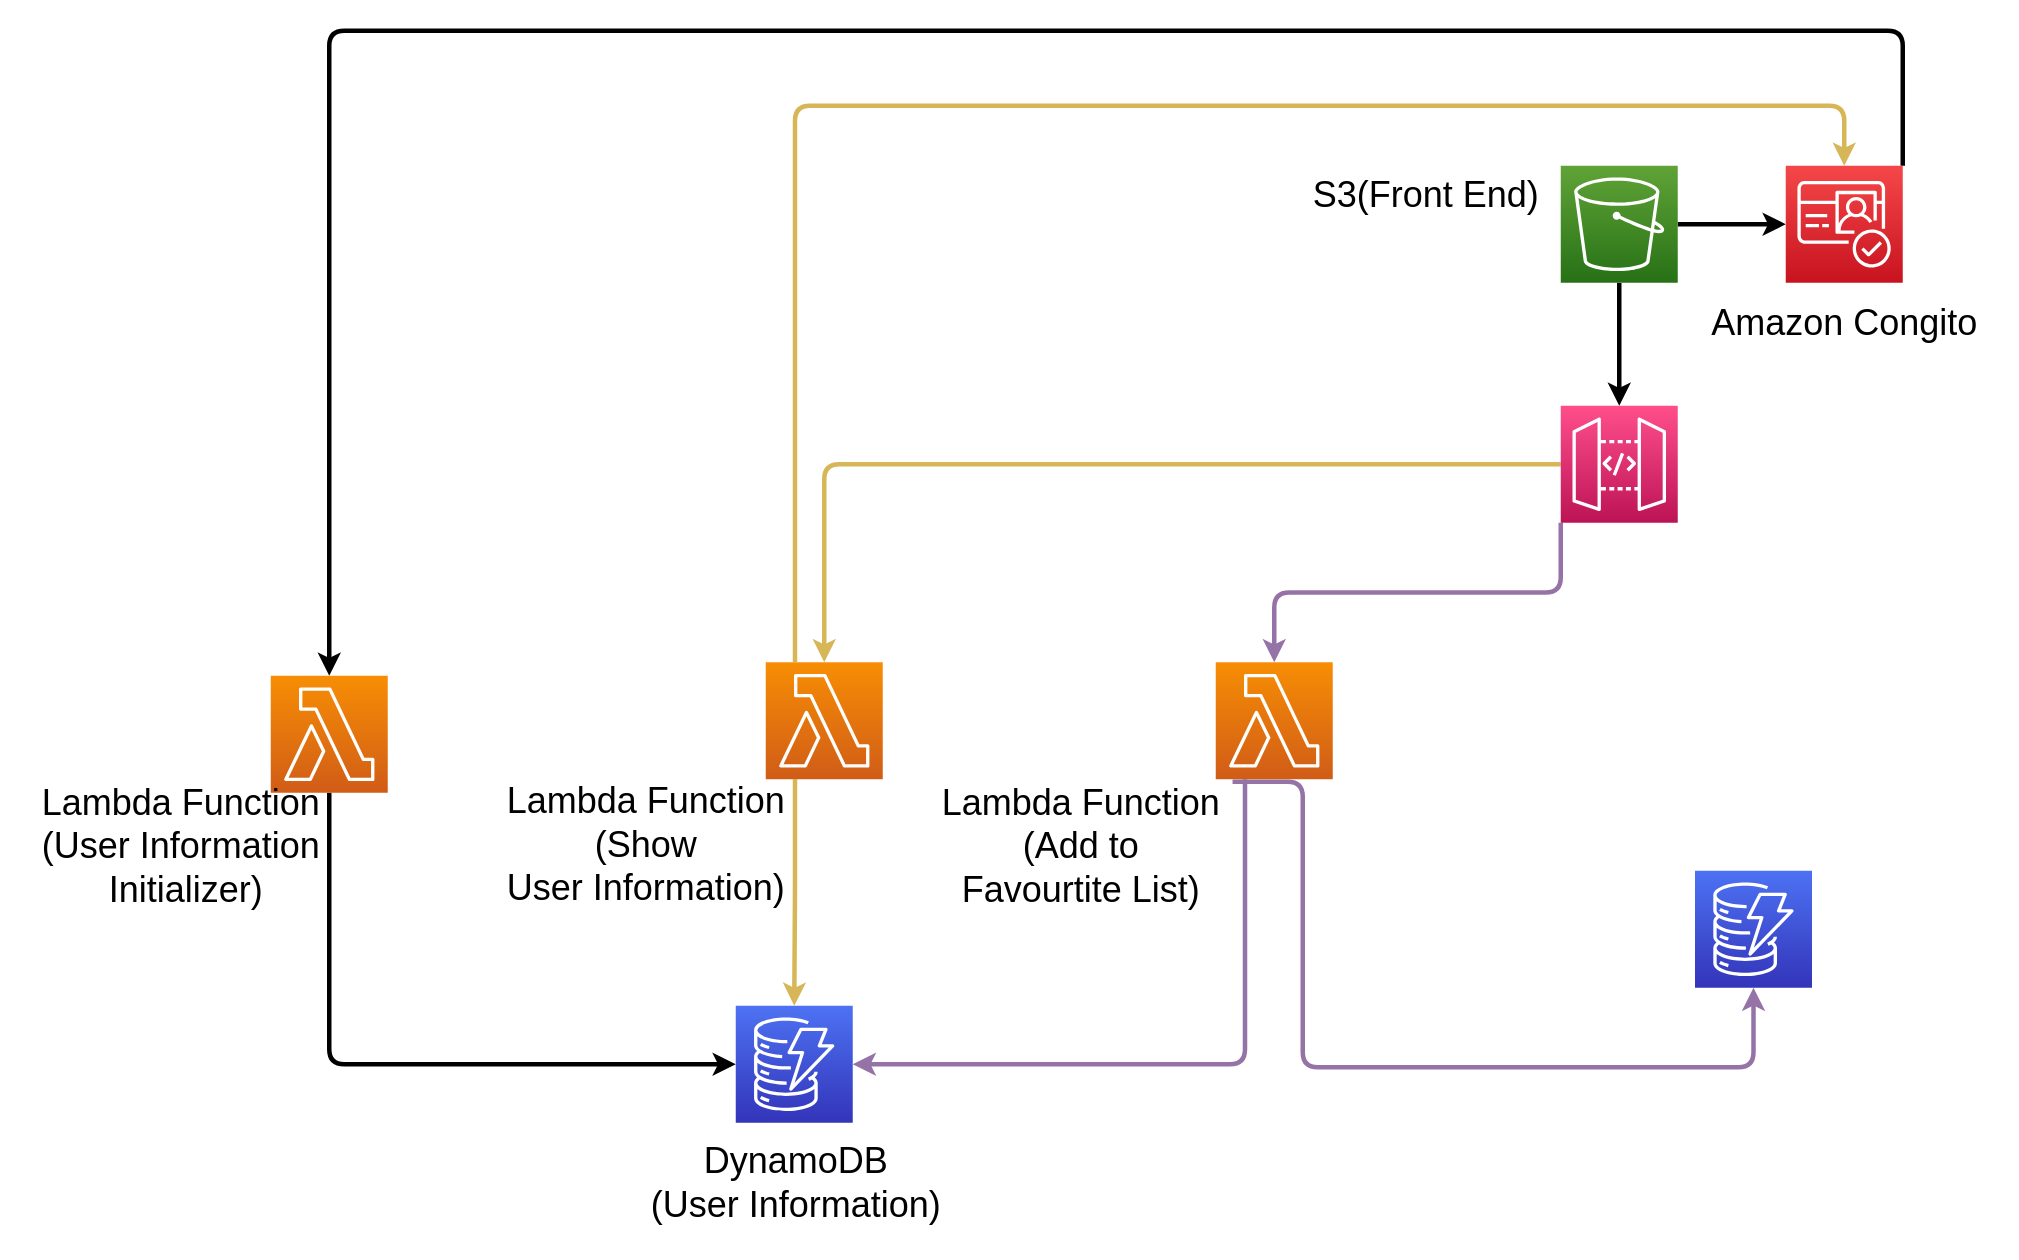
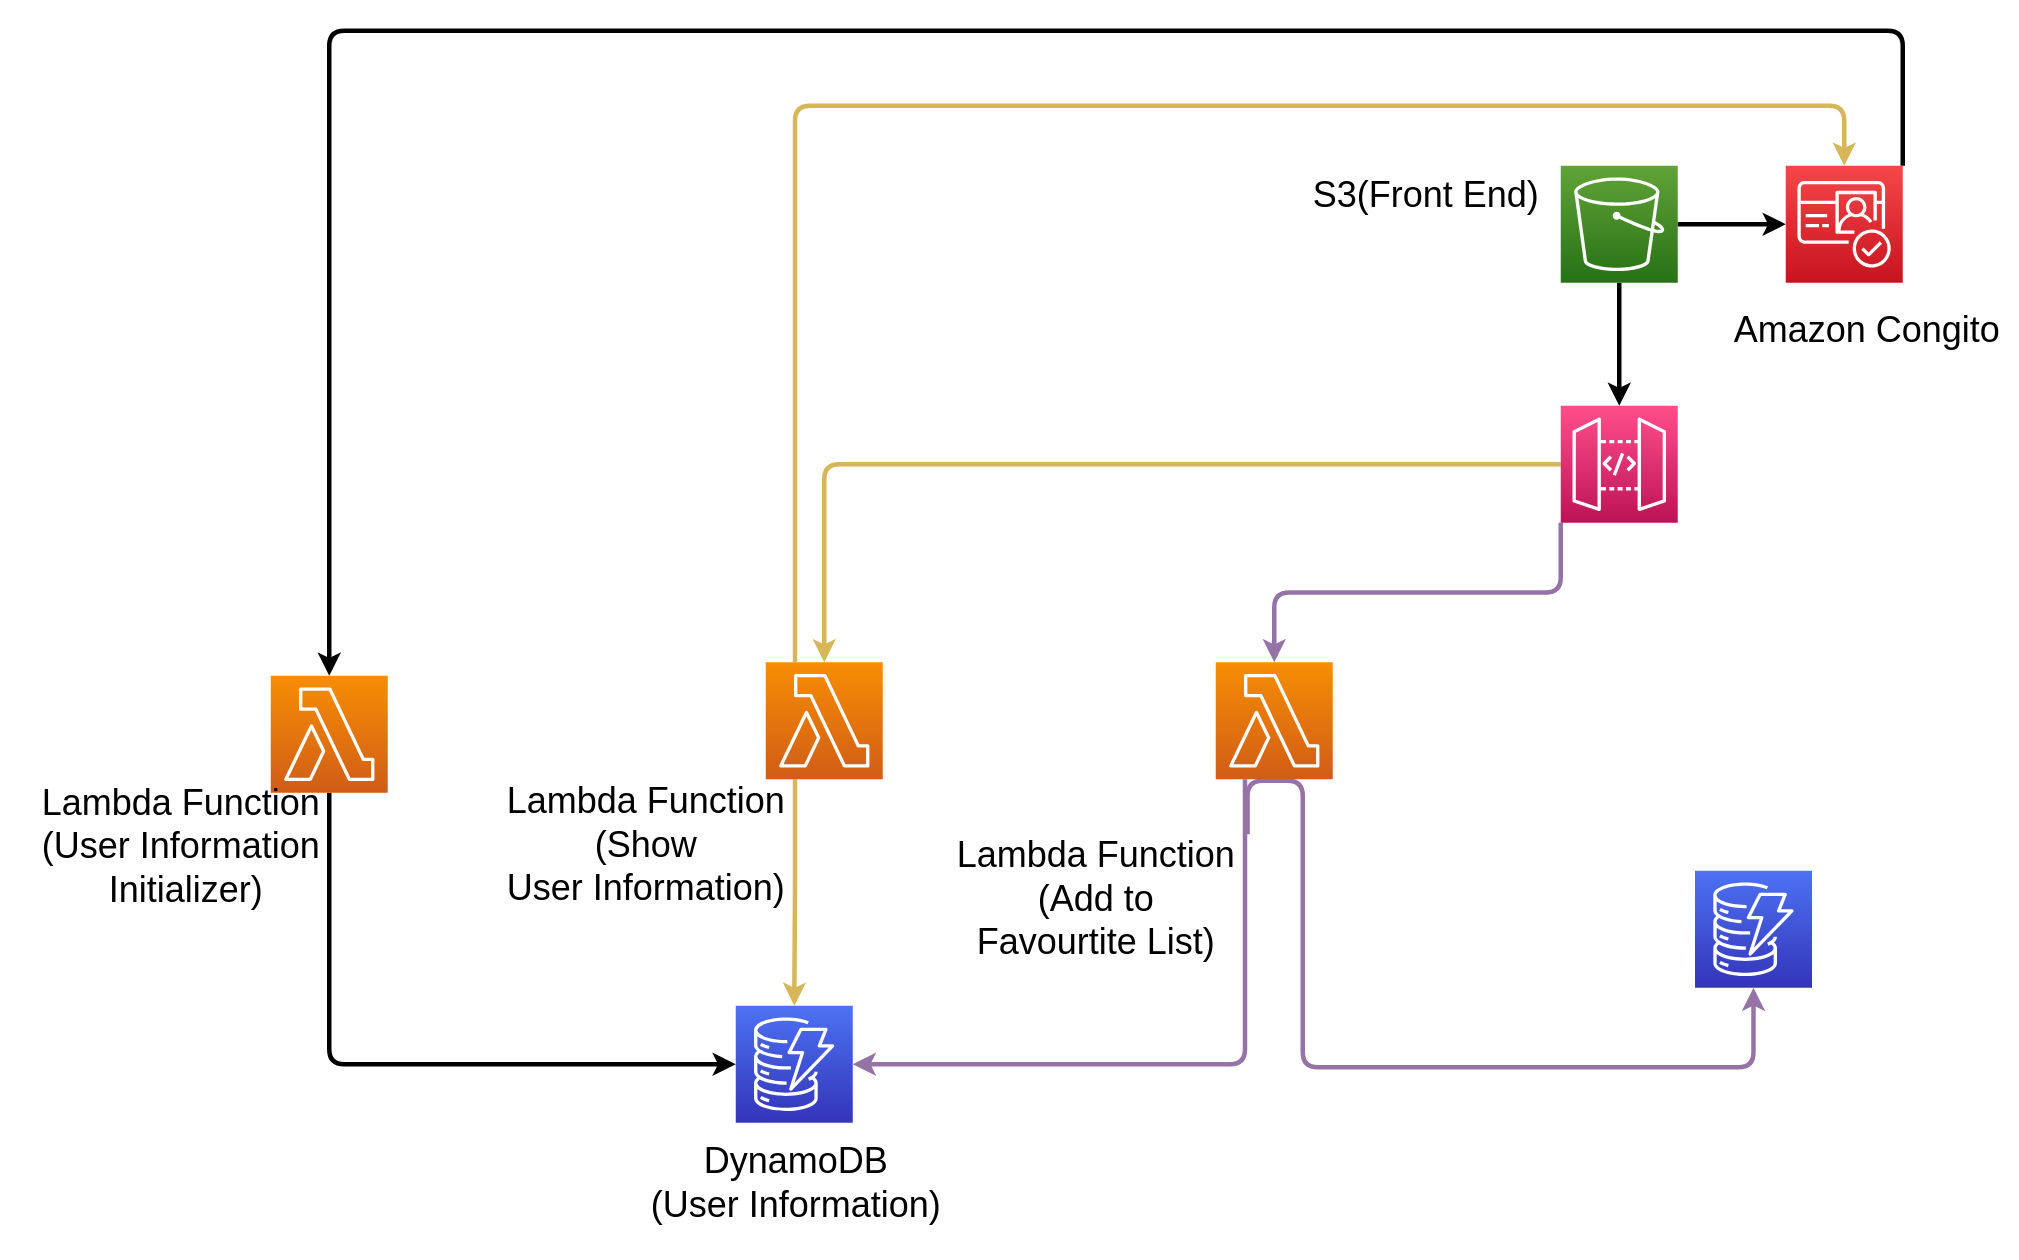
  <mxCell id="0" />
  <mxCell id="1" parent="0" />
  <mxCell id="2" style="edgeStyle=orthogonalEdgeStyle;rounded=1;orthogonalLoop=1;jettySize=auto;html=1;exitX=0.5;exitY=1;exitDx=0;exitDy=0;exitPerimeter=0;entryX=0.5;entryY=0;entryDx=0;entryDy=0;entryPerimeter=0;strokeWidth=3;" parent="1" source="4" target="9" edge="1"><mxGeometry relative="1" as="geometry" /></mxCell>
  <mxCell id="3" style="edgeStyle=orthogonalEdgeStyle;rounded=1;orthogonalLoop=1;jettySize=auto;html=1;exitX=1;exitY=0.5;exitDx=0;exitDy=0;exitPerimeter=0;strokeWidth=3;" parent="1" source="4" target="6" edge="1"><mxGeometry relative="1" as="geometry" /></mxCell>
  <mxCell id="4" value="" style="points=[[0,0,0],[0.25,0,0],[0.5,0,0],[0.75,0,0],[1,0,0],[0,1,0],[0.25,1,0],[0.5,1,0],[0.75,1,0],[1,1,0],[0,0.25,0],[0,0.5,0],[0,0.75,0],[1,0.25,0],[1,0.5,0],[1,0.75,0]];outlineConnect=0;fontColor=#232F3E;gradientColor=#60A337;gradientDirection=north;fillColor=#277116;strokeColor=#ffffff;dashed=0;verticalLabelPosition=bottom;verticalAlign=top;align=center;html=1;fontSize=12;fontStyle=0;aspect=fixed;shape=mxgraph.aws4.resourceIcon;resIcon=mxgraph.aws4.s3;rounded=1;strokeWidth=3;" parent="1" vertex="1"><mxGeometry x="1040" y="110" width="78" height="78" as="geometry" /></mxCell>
  <mxCell id="5" style="edgeStyle=orthogonalEdgeStyle;rounded=1;orthogonalLoop=1;jettySize=auto;html=1;exitX=1;exitY=0;exitDx=0;exitDy=0;exitPerimeter=0;strokeWidth=3;entryX=0.5;entryY=0;entryDx=0;entryDy=0;entryPerimeter=0;" parent="1" source="6" target="24" edge="1"><mxGeometry relative="1" as="geometry"><mxPoint x="250" y="460" as="targetPoint" /><Array as="points"><mxPoint x="1268" y="20" /><mxPoint x="219" y="20" /></Array></mxGeometry></mxCell>
  <mxCell id="6" value="" style="points=[[0,0,0],[0.25,0,0],[0.5,0,0],[0.75,0,0],[1,0,0],[0,1,0],[0.25,1,0],[0.5,1,0],[0.75,1,0],[1,1,0],[0,0.25,0],[0,0.5,0],[0,0.75,0],[1,0.25,0],[1,0.5,0],[1,0.75,0]];outlineConnect=0;fontColor=#232F3E;gradientColor=#F54749;gradientDirection=north;fillColor=#C7131F;strokeColor=#ffffff;dashed=0;verticalLabelPosition=bottom;verticalAlign=top;align=center;html=1;fontSize=12;fontStyle=0;aspect=fixed;shape=mxgraph.aws4.resourceIcon;resIcon=mxgraph.aws4.cognito;rounded=1;strokeWidth=3;" parent="1" vertex="1"><mxGeometry x="1190" y="110" width="78" height="78" as="geometry" /></mxCell>
  <mxCell id="7" style="edgeStyle=orthogonalEdgeStyle;rounded=1;orthogonalLoop=1;jettySize=auto;html=1;exitX=0;exitY=0.5;exitDx=0;exitDy=0;exitPerimeter=0;strokeWidth=3;fillColor=#fff2cc;strokeColor=#d6b656;" parent="1" source="9" target="12" edge="1"><mxGeometry relative="1" as="geometry" /></mxCell>
  <mxCell id="8" style="edgeStyle=orthogonalEdgeStyle;rounded=1;orthogonalLoop=1;jettySize=auto;html=1;exitX=0;exitY=1;exitDx=0;exitDy=0;exitPerimeter=0;entryX=0.5;entryY=0;entryDx=0;entryDy=0;entryPerimeter=0;strokeWidth=3;fillColor=#e1d5e7;strokeColor=#9673a6;" parent="1" source="9" target="16" edge="1"><mxGeometry relative="1" as="geometry" /></mxCell>
  <mxCell id="9" value="" style="points=[[0,0,0],[0.25,0,0],[0.5,0,0],[0.75,0,0],[1,0,0],[0,1,0],[0.25,1,0],[0.5,1,0],[0.75,1,0],[1,1,0],[0,0.25,0],[0,0.5,0],[0,0.75,0],[1,0.25,0],[1,0.5,0],[1,0.75,0]];outlineConnect=0;fontColor=#232F3E;gradientColor=#FF4F8B;gradientDirection=north;fillColor=#BC1356;strokeColor=#ffffff;dashed=0;verticalLabelPosition=bottom;verticalAlign=top;align=center;html=1;fontSize=12;fontStyle=0;aspect=fixed;shape=mxgraph.aws4.resourceIcon;resIcon=mxgraph.aws4.api_gateway;rounded=1;strokeWidth=3;" parent="1" vertex="1"><mxGeometry x="1040" y="270" width="78" height="78" as="geometry" /></mxCell>
  <mxCell id="10" style="edgeStyle=orthogonalEdgeStyle;rounded=1;orthogonalLoop=1;jettySize=auto;html=1;exitX=0.25;exitY=1;exitDx=0;exitDy=0;exitPerimeter=0;fillColor=#fff2cc;strokeColor=#d6b656;strokeWidth=3;" parent="1" source="12" target="21" edge="1"><mxGeometry relative="1" as="geometry" /></mxCell>
  <mxCell id="11" style="edgeStyle=orthogonalEdgeStyle;rounded=1;orthogonalLoop=1;jettySize=auto;html=1;exitX=0.25;exitY=0;exitDx=0;exitDy=0;exitPerimeter=0;entryX=0.5;entryY=0;entryDx=0;entryDy=0;entryPerimeter=0;strokeWidth=3;fillColor=#fff2cc;strokeColor=#d6b656;" parent="1" source="12" target="6" edge="1"><mxGeometry relative="1" as="geometry"><Array as="points"><mxPoint x="530" y="70" /><mxPoint x="1229" y="70" /></Array></mxGeometry></mxCell>
  <mxCell id="12" value="" style="points=[[0,0,0],[0.25,0,0],[0.5,0,0],[0.75,0,0],[1,0,0],[0,1,0],[0.25,1,0],[0.5,1,0],[0.75,1,0],[1,1,0],[0,0.25,0],[0,0.5,0],[0,0.75,0],[1,0.25,0],[1,0.5,0],[1,0.75,0]];outlineConnect=0;fontColor=#232F3E;gradientColor=#F78E04;gradientDirection=north;fillColor=#D05C17;strokeColor=#ffffff;dashed=0;verticalLabelPosition=bottom;verticalAlign=top;align=center;html=1;fontSize=12;fontStyle=0;aspect=fixed;shape=mxgraph.aws4.resourceIcon;resIcon=mxgraph.aws4.lambda;rounded=1;strokeWidth=3;" parent="1" vertex="1"><mxGeometry x="510" y="441" width="78" height="78" as="geometry" /></mxCell>
  <mxCell id="13" value="" style="points=[[0,0,0],[0.25,0,0],[0.5,0,0],[0.75,0,0],[1,0,0],[0,1,0],[0.25,1,0],[0.5,1,0],[0.75,1,0],[1,1,0],[0,0.25,0],[0,0.5,0],[0,0.75,0],[1,0.25,0],[1,0.5,0],[1,0.75,0]];outlineConnect=0;fontColor=#232F3E;gradientColor=#4D72F3;gradientDirection=north;fillColor=#3334B9;strokeColor=#ffffff;dashed=0;verticalLabelPosition=bottom;verticalAlign=top;align=center;html=1;fontSize=12;fontStyle=0;aspect=fixed;shape=mxgraph.aws4.resourceIcon;resIcon=mxgraph.aws4.dynamodb;rounded=1;strokeWidth=3;" parent="1" vertex="1"><mxGeometry x="1129.5" y="580" width="78" height="78" as="geometry" /></mxCell>
  <mxCell id="14" style="edgeStyle=orthogonalEdgeStyle;rounded=1;orthogonalLoop=1;jettySize=auto;html=1;exitX=1.006;exitY=0.019;exitDx=0;exitDy=0;exitPerimeter=0;entryX=0.5;entryY=1;entryDx=0;entryDy=0;entryPerimeter=0;strokeWidth=3;fillColor=#e1d5e7;strokeColor=#9673a6;" parent="1" source="19" target="13" edge="1"><mxGeometry relative="1" as="geometry"><Array as="points"><mxPoint x="868" y="520" /><mxPoint x="868" y="711" /><mxPoint x="1168" y="711" /></Array><mxPoint x="868.5" y="680" as="sourcePoint" /></mxGeometry></mxCell>
  <mxCell id="15" style="edgeStyle=orthogonalEdgeStyle;rounded=1;orthogonalLoop=1;jettySize=auto;html=1;exitX=0.25;exitY=1;exitDx=0;exitDy=0;exitPerimeter=0;entryX=1;entryY=0.5;entryDx=0;entryDy=0;entryPerimeter=0;strokeWidth=3;fillColor=#e1d5e7;strokeColor=#9673a6;" parent="1" source="16" target="21" edge="1"><mxGeometry relative="1" as="geometry" /></mxCell>
  <mxCell id="16" value="" style="points=[[0,0,0],[0.25,0,0],[0.5,0,0],[0.75,0,0],[1,0,0],[0,1,0],[0.25,1,0],[0.5,1,0],[0.75,1,0],[1,1,0],[0,0.25,0],[0,0.5,0],[0,0.75,0],[1,0.25,0],[1,0.5,0],[1,0.75,0]];outlineConnect=0;fontColor=#232F3E;gradientColor=#F78E04;gradientDirection=north;fillColor=#D05C17;strokeColor=#ffffff;dashed=0;verticalLabelPosition=bottom;verticalAlign=top;align=center;html=1;fontSize=12;fontStyle=0;aspect=fixed;shape=mxgraph.aws4.resourceIcon;resIcon=mxgraph.aws4.lambda;rounded=1;strokeWidth=3;" parent="1" vertex="1"><mxGeometry x="810" y="441" width="78" height="78" as="geometry" /></mxCell>
  <mxCell id="17" value="&lt;font style=&quot;font-size: 24px&quot;&gt;S3(Front End)&lt;/font&gt;" style="text;html=1;align=center;verticalAlign=middle;resizable=0;points=[];autosize=1;strokeColor=none;fillColor=none;" parent="1" vertex="1"><mxGeometry x="865" y="120" width="170" height="20" as="geometry" /></mxCell>
  <mxCell id="18" value="Lambda Function&lt;br&gt;(Show &lt;br&gt;User Information)" style="text;html=1;align=center;verticalAlign=middle;resizable=0;points=[];autosize=1;strokeColor=none;fillColor=none;fontSize=24;" parent="1" vertex="1"><mxGeometry x="330" y="518" width="200" height="90" as="geometry" /></mxCell>
- <mxCell id="19" value="Lambda Function&lt;br&gt;(Add to &lt;br&gt;Favourtite List)" style="text;html=1;align=center;verticalAlign=middle;resizable=0;points=[];autosize=1;strokeColor=none;fillColor=none;fontSize=24;" parent="1" vertex="1"><mxGeometry x="620" y="519" width="200" height="90" as="geometry" /></mxCell>
- <mxCell id="20" value="Amazon Congito" style="text;html=1;align=center;verticalAlign=middle;resizable=0;points=[];autosize=1;strokeColor=none;fillColor=none;fontSize=24;" parent="1" vertex="1"><mxGeometry x="1134" y="200" width="190" height="30" as="geometry" /></mxCell>
+ <mxCell id="19" value="Lambda Function&lt;br&gt;(Add to &lt;br&gt;Favourtite List)" style="text;html=1;align=center;verticalAlign=middle;resizable=0;points=[];autosize=1;strokeColor=none;fillColor=none;fontSize=24;" parent="1" vertex="1"><mxGeometry x="630" y="554" width="200" height="90" as="geometry" /></mxCell>
+ <mxCell id="20" value="Amazon Congito" style="text;html=1;align=center;verticalAlign=middle;resizable=0;points=[];autosize=1;strokeColor=none;fillColor=none;fontSize=24;" parent="1" vertex="1"><mxGeometry x="1149" y="205" width="190" height="30" as="geometry" /></mxCell>
  <mxCell id="21" value="" style="points=[[0,0,0],[0.25,0,0],[0.5,0,0],[0.75,0,0],[1,0,0],[0,1,0],[0.25,1,0],[0.5,1,0],[0.75,1,0],[1,1,0],[0,0.25,0],[0,0.5,0],[0,0.75,0],[1,0.25,0],[1,0.5,0],[1,0.75,0]];outlineConnect=0;fontColor=#232F3E;gradientColor=#4D72F3;gradientDirection=north;fillColor=#3334B9;strokeColor=#ffffff;dashed=0;verticalLabelPosition=bottom;verticalAlign=top;align=center;html=1;fontSize=12;fontStyle=0;aspect=fixed;shape=mxgraph.aws4.resourceIcon;resIcon=mxgraph.aws4.dynamodb;rounded=1;strokeWidth=3;" parent="1" vertex="1"><mxGeometry x="490" y="670" width="78" height="78" as="geometry" /></mxCell>
  <mxCell id="22" value="DynamoDB&lt;br&gt;(User Information)" style="text;html=1;align=center;verticalAlign=middle;resizable=0;points=[];autosize=1;strokeColor=none;fillColor=none;fontSize=24;" parent="1" vertex="1"><mxGeometry x="425" y="758" width="210" height="60" as="geometry" /></mxCell>
  <mxCell id="23" style="edgeStyle=orthogonalEdgeStyle;rounded=1;orthogonalLoop=1;jettySize=auto;html=1;exitX=0.5;exitY=1;exitDx=0;exitDy=0;exitPerimeter=0;entryX=0;entryY=0.5;entryDx=0;entryDy=0;entryPerimeter=0;strokeWidth=3;" parent="1" source="24" target="21" edge="1"><mxGeometry relative="1" as="geometry" /></mxCell>
  <mxCell id="24" value="" style="points=[[0,0,0],[0.25,0,0],[0.5,0,0],[0.75,0,0],[1,0,0],[0,1,0],[0.25,1,0],[0.5,1,0],[0.75,1,0],[1,1,0],[0,0.25,0],[0,0.5,0],[0,0.75,0],[1,0.25,0],[1,0.5,0],[1,0.75,0]];outlineConnect=0;fontColor=#232F3E;gradientColor=#F78E04;gradientDirection=north;fillColor=#D05C17;strokeColor=#ffffff;dashed=0;verticalLabelPosition=bottom;verticalAlign=top;align=center;html=1;fontSize=12;fontStyle=0;aspect=fixed;shape=mxgraph.aws4.resourceIcon;resIcon=mxgraph.aws4.lambda;rounded=1;strokeWidth=3;" parent="1" vertex="1"><mxGeometry x="180" y="450" width="78" height="78" as="geometry" /></mxCell>
  <mxCell id="25" value="Lambda Function&lt;br&gt;(User Information&lt;br&gt;&amp;nbsp;Initializer)" style="text;html=1;align=center;verticalAlign=middle;resizable=0;points=[];autosize=1;strokeColor=none;fillColor=none;fontSize=24;" parent="1" vertex="1"><mxGeometry x="20" y="519" width="200" height="90" as="geometry" /></mxCell>
